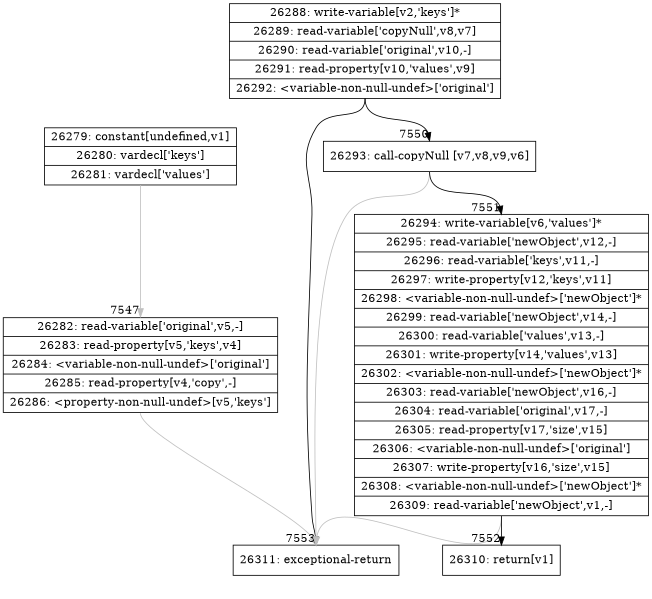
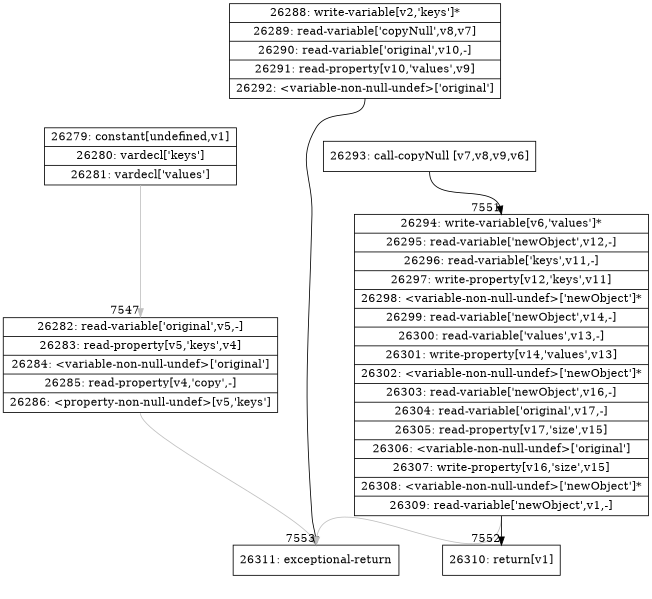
  digraph {
    rankdir=TD
    node [shape=record]
    edge [color=gray headport=n tailport=s]
    n1 [label="{26279: constant[undefined,v1]|26280: vardecl['keys']|26281: vardecl['values']}"]
    n2 [label="{26282: read-variable['original',v5,-]|26283: read-property[v5,'keys',v4]|26284: \<variable-non-null-undef\>['original']|26285: read-property[v4,'copy',-]|26286: \<property-non-null-undef\>[v5,'keys']}"]
    n3 [label="{26311: exceptional-return}"]
    n4 [label="{26288: write-variable[v2,'keys']*|26289: read-variable['copyNull',v8,v7]|26290: read-variable['original',v10,-]|26291: read-property[v10,'values',v9]|26292: \<variable-non-null-undef\>['original']}"]
    n5 [label="{26293: call-copyNull [v7,v8,v9,v6]}"]
    n6 [label="{26294: write-variable[v6,'values']*|26295: read-variable['newObject',v12,-]|26296: read-variable['keys',v11,-]|26297: write-property[v12,'keys',v11]|26298: \<variable-non-null-undef\>['newObject']*|26299: read-variable['newObject',v14,-]|26300: read-variable['values',v13,-]|26301: write-property[v14,'values',v13]|26302: \<variable-non-null-undef\>['newObject']*|26303: read-variable['newObject',v16,-]|26304: read-variable['original',v17,-]|26305: read-property[v17,'size',v15]|26306: \<variable-non-null-undef\>['original']|26307: write-property[v16,'size',v15]|26308: \<variable-non-null-undef\>['newObject']*|26309: read-variable['newObject',v1,-]}"]
    n7 [label="{26310: return[v1]}"]
    n1 -> n2 [headlabel="      7547"]
    n2 -> n3 [headlabel="      7553"]
    n4 -> n3 [color=black]
-   n4 -> n5 [headlabel="      7550" color=""]
-   n5 -> n3
    n5 -> n6 [headlabel="      7551" color=""]
    n6 -> n3
    n6 -> n7 [headlabel="      7552" color=""]
  }
